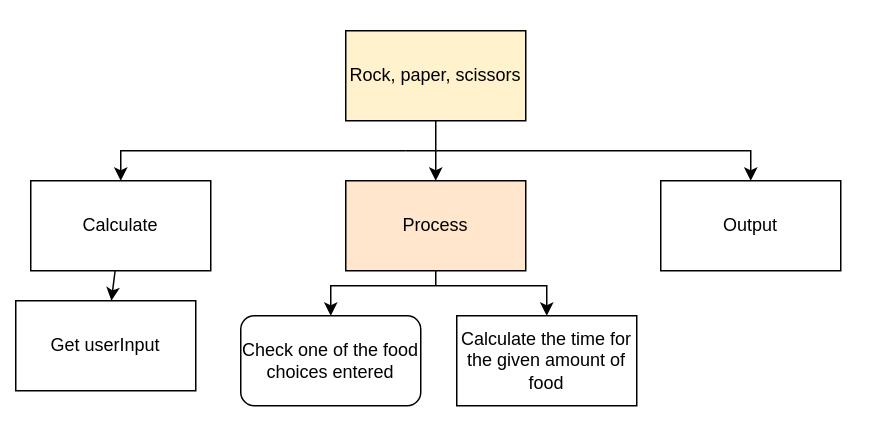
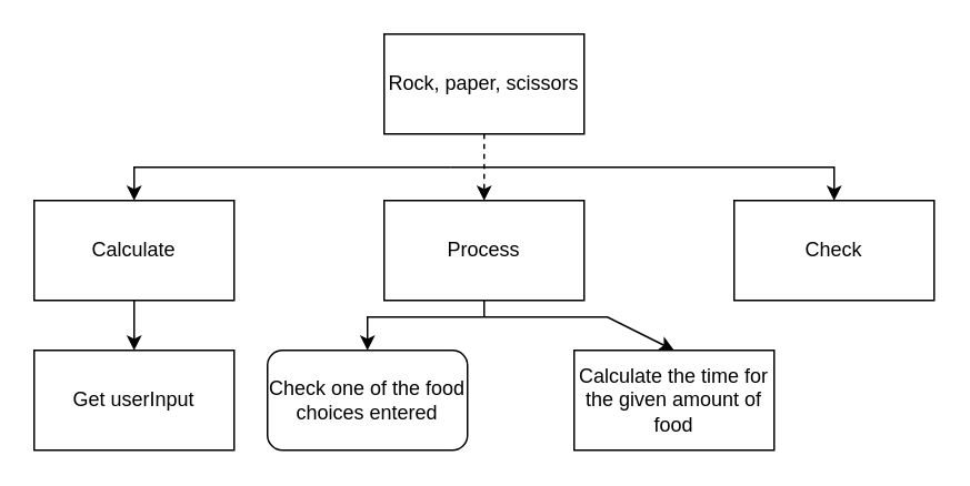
  <mxCell id="0" />
  <mxCell id="1" parent="0" />
  <mxCell id="2" value="" style="edgeStyle=none;html=1;" parent="1" source="3" target="13" edge="1"><mxGeometry relative="1" as="geometry" /></mxCell>
  <mxCell id="3" value="Calculate" style="rounded=0;whiteSpace=wrap;html=1;" parent="1" vertex="1"><mxGeometry x="20" y="120" width="120" height="60" as="geometry" /></mxCell>
  <mxCell id="4" style="edgeStyle=none;html=1;entryX=0.5;entryY=0;entryDx=0;entryDy=0;rounded=0;" parent="1" target="3" edge="1"><mxGeometry relative="1" as="geometry"><mxPoint x="270" y="100" as="sourcePoint" /><Array as="points"><mxPoint x="80" y="100" /></Array></mxGeometry></mxCell>
  <mxCell id="5" style="edgeStyle=none;rounded=0;html=1;entryX=0.5;entryY=0;entryDx=0;entryDy=0;" parent="1" target="12" edge="1"><mxGeometry relative="1" as="geometry"><mxPoint x="270" y="100" as="sourcePoint" /><Array as="points"><mxPoint x="500" y="100" /></Array></mxGeometry></mxCell>
- <mxCell id="6" value="" style="edgeStyle=none;rounded=0;html=1;" parent="1" source="7" target="11" edge="1"><mxGeometry relative="1" as="geometry" /></mxCell>
- <mxCell id="7" value="Rock, paper, scissors" style="rounded=0;whiteSpace=wrap;html=1;fillColor=#fff2cc;" parent="1" vertex="1"><mxGeometry x="230" y="20" width="120" height="60" as="geometry" /></mxCell>
+ <mxCell id="6" value="" style="edgeStyle=none;rounded=0;html=1;dashed=1;" parent="1" source="7" target="11" edge="1"><mxGeometry relative="1" as="geometry" /></mxCell>
+ <mxCell id="7" value="Rock, paper, scissors" style="rounded=0;whiteSpace=wrap;html=1;" parent="1" vertex="1"><mxGeometry x="230" y="20" width="120" height="60" as="geometry" /></mxCell>
  <mxCell id="8" style="edgeStyle=none;html=1;entryX=0.5;entryY=0;entryDx=0;entryDy=0;rounded=0;" edge="1" parent="1" target="14"><mxGeometry relative="1" as="geometry"><mxPoint x="290" y="190" as="sourcePoint" /><Array as="points"><mxPoint x="220" y="190" /></Array></mxGeometry></mxCell>
  <mxCell id="9" style="edgeStyle=none;html=1;entryX=0.5;entryY=0;entryDx=0;entryDy=0;rounded=0;" edge="1" parent="1" target="15"><mxGeometry relative="1" as="geometry"><mxPoint x="290" y="190" as="sourcePoint" /><Array as="points"><mxPoint x="364" y="190" /></Array></mxGeometry></mxCell>
  <mxCell id="10" value="" style="edgeStyle=none;rounded=0;html=1;endArrow=none;endFill=0;" edge="1" parent="1" source="11"><mxGeometry relative="1" as="geometry"><mxPoint x="290" y="190" as="targetPoint" /></mxGeometry></mxCell>
- <mxCell id="11" value="Process" style="rounded=0;whiteSpace=wrap;html=1;fillColor=#ffe6cc;" parent="1" vertex="1"><mxGeometry x="230" y="120" width="120" height="60" as="geometry" /></mxCell>
- <mxCell id="12" value="Output" style="rounded=0;whiteSpace=wrap;html=1;" parent="1" vertex="1"><mxGeometry x="440" y="120" width="120" height="60" as="geometry" /></mxCell>
- <mxCell id="13" value="Get userInput" style="rounded=0;whiteSpace=wrap;html=1;" parent="1" vertex="1"><mxGeometry x="10" y="200" width="120" height="60" as="geometry" /></mxCell>
+ <mxCell id="11" value="Process" style="rounded=0;whiteSpace=wrap;html=1;" parent="1" vertex="1"><mxGeometry x="230" y="120" width="120" height="60" as="geometry" /></mxCell>
+ <mxCell id="12" value="Check" style="rounded=0;whiteSpace=wrap;html=1;" parent="1" vertex="1"><mxGeometry x="440" y="120" width="120" height="60" as="geometry" /></mxCell>
+ <mxCell id="13" value="Get userInput" style="rounded=0;whiteSpace=wrap;html=1;" parent="1" vertex="1"><mxGeometry x="20" y="210" width="120" height="60" as="geometry" /></mxCell>
  <mxCell id="14" value="Check one of the food choices entered" style="whiteSpace=wrap;html=1;rounded=1;" parent="1" vertex="1"><mxGeometry x="160" y="210" width="120" height="60" as="geometry" /></mxCell>
- <mxCell id="15" value="Calculate the time for the given amount of food" style="rounded=0;whiteSpace=wrap;html=1;" vertex="1" parent="1"><mxGeometry x="304" y="210" width="120" height="60" as="geometry" /></mxCell>
+ <mxCell id="15" value="Calculate the time for the given amount of food" style="rounded=0;whiteSpace=wrap;html=1;" vertex="1" parent="1"><mxGeometry x="344" y="210" width="120" height="60" as="geometry" /></mxCell>
